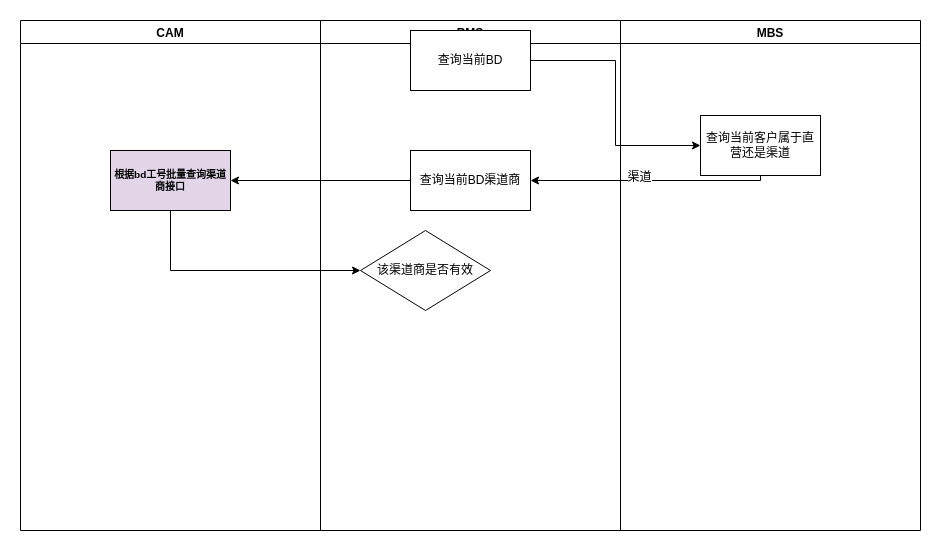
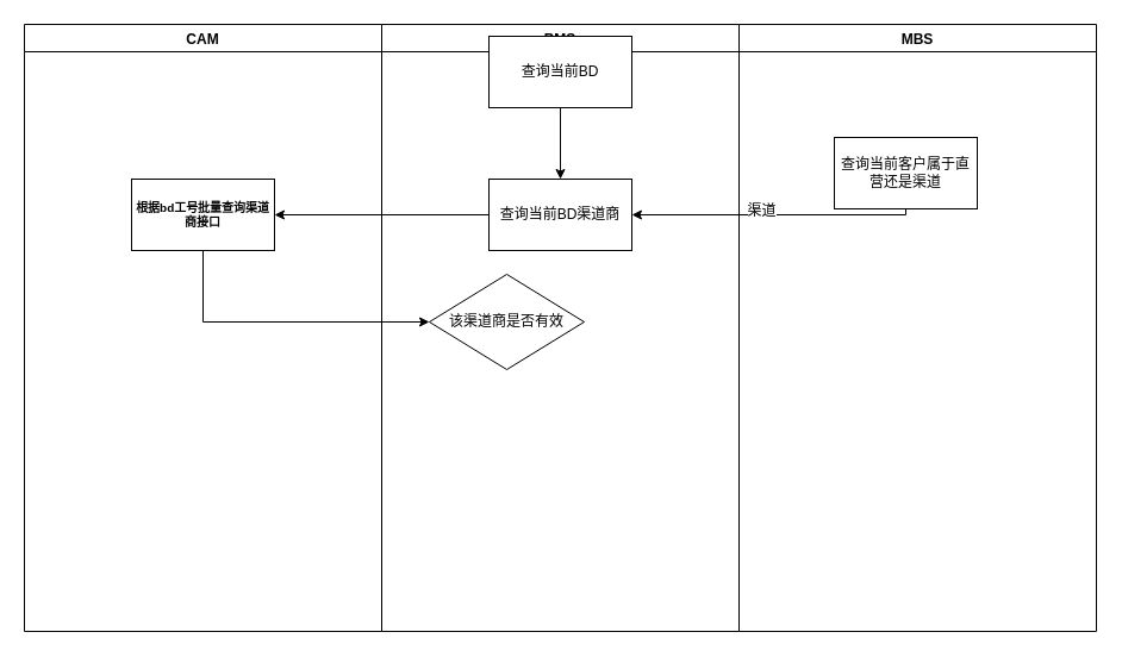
  <mxCell id="0" />
  <mxCell id="1" parent="0" />
  <mxCell id="2" value="BMS" style="swimlane;" vertex="1" parent="1"><mxGeometry x="320" y="20" width="300" height="510" as="geometry" /></mxCell>
  <mxCell id="3" value="查询当前BD" style="rounded=0;whiteSpace=wrap;html=1;" vertex="1" parent="2"><mxGeometry x="90" y="10" width="120" height="60" as="geometry" /></mxCell>
  <mxCell id="4" value="查询当前BD&lt;span&gt;渠道商&lt;/span&gt;" style="rounded=0;whiteSpace=wrap;html=1;" vertex="1" parent="2"><mxGeometry x="90" y="130" width="120" height="60" as="geometry" /></mxCell>
  <mxCell id="5" value="&lt;span&gt;该渠道商是否有效&lt;/span&gt;" style="rhombus;whiteSpace=wrap;html=1;" vertex="1" parent="2"><mxGeometry x="40" y="210" width="130" height="80" as="geometry" /></mxCell>
  <mxCell id="6" value="MBS" style="swimlane;" vertex="1" parent="1"><mxGeometry x="620" y="20" width="300" height="510" as="geometry" /></mxCell>
  <mxCell id="7" value="查询当前客户属于直营还是&lt;span&gt;渠道&lt;/span&gt;" style="rounded=0;whiteSpace=wrap;html=1;" vertex="1" parent="6"><mxGeometry x="80" y="95" width="120" height="60" as="geometry" /></mxCell>
  <mxCell id="8" value="CAM" style="swimlane;" vertex="1" parent="1"><mxGeometry x="20" y="20" width="300" height="510" as="geometry" /></mxCell>
- <mxCell id="9" value="&lt;h5 id=&quot;id-【CAM】渠道商系统对接电子合同V2.3.0-3.4.2.1.根据门店id/渠道商编号/bd工号批量查询渠道商基本信息&quot;&gt;&lt;span&gt;根据bd工号批量查询渠道商接口&lt;/span&gt;&lt;/h5&gt;" style="rounded=0;whiteSpace=wrap;html=1;fillColor=#e1d5e7;" vertex="1" parent="8"><mxGeometry x="90" y="130" width="120" height="60" as="geometry" /></mxCell>
- <mxCell id="10" style="edgeStyle=orthogonalEdgeStyle;rounded=0;orthogonalLoop=1;jettySize=auto;html=1;entryX=0;entryY=0.5;entryDx=0;entryDy=0;" edge="1" parent="1" source="3" target="7"><mxGeometry relative="1" as="geometry"><mxPoint x="680" y="100" as="targetPoint" /></mxGeometry></mxCell>
+ <mxCell id="9" value="&lt;h5 id=&quot;id-【CAM】渠道商系统对接电子合同V2.3.0-3.4.2.1.根据门店id/渠道商编号/bd工号批量查询渠道商基本信息&quot;&gt;&lt;span&gt;根据bd工号批量查询渠道商接口&lt;/span&gt;&lt;/h5&gt;" style="rounded=0;whiteSpace=wrap;html=1;" vertex="1" parent="8"><mxGeometry x="90" y="130" width="120" height="60" as="geometry" /></mxCell>
+ <mxCell id="10" style="edgeStyle=orthogonalEdgeStyle;rounded=0;orthogonalLoop=1;jettySize=auto;html=1;" edge="1" parent="1" source="3" target="4"><mxGeometry relative="1" as="geometry"><mxPoint x="680" y="100" as="targetPoint" /></mxGeometry></mxCell>
  <mxCell id="11" style="edgeStyle=orthogonalEdgeStyle;rounded=0;orthogonalLoop=1;jettySize=auto;html=1;" edge="1" parent="1" source="7"><mxGeometry relative="1" as="geometry"><mxPoint x="530" y="180" as="targetPoint" /><Array as="points"><mxPoint x="760" y="180" /></Array></mxGeometry></mxCell>
  <mxCell id="12" value="渠道" style="text;html=1;resizable=0;points=[];align=center;verticalAlign=middle;labelBackgroundColor=#ffffff;" vertex="1" connectable="0" parent="11"><mxGeometry x="0.079" y="-4" relative="1" as="geometry"><mxPoint as="offset" /></mxGeometry></mxCell>
  <mxCell id="13" style="edgeStyle=orthogonalEdgeStyle;rounded=0;orthogonalLoop=1;jettySize=auto;html=1;" edge="1" parent="1" source="4"><mxGeometry relative="1" as="geometry"><mxPoint y="180" as="targetPoint" x="230" /></mxGeometry></mxCell>
  <mxCell id="14" style="edgeStyle=orthogonalEdgeStyle;rounded=0;orthogonalLoop=1;jettySize=auto;html=1;" edge="1" parent="1" source="9"><mxGeometry relative="1" as="geometry"><mxPoint x="360" y="270" as="targetPoint" /><Array as="points"><mxPoint x="170" y="270" /></Array></mxGeometry></mxCell>
